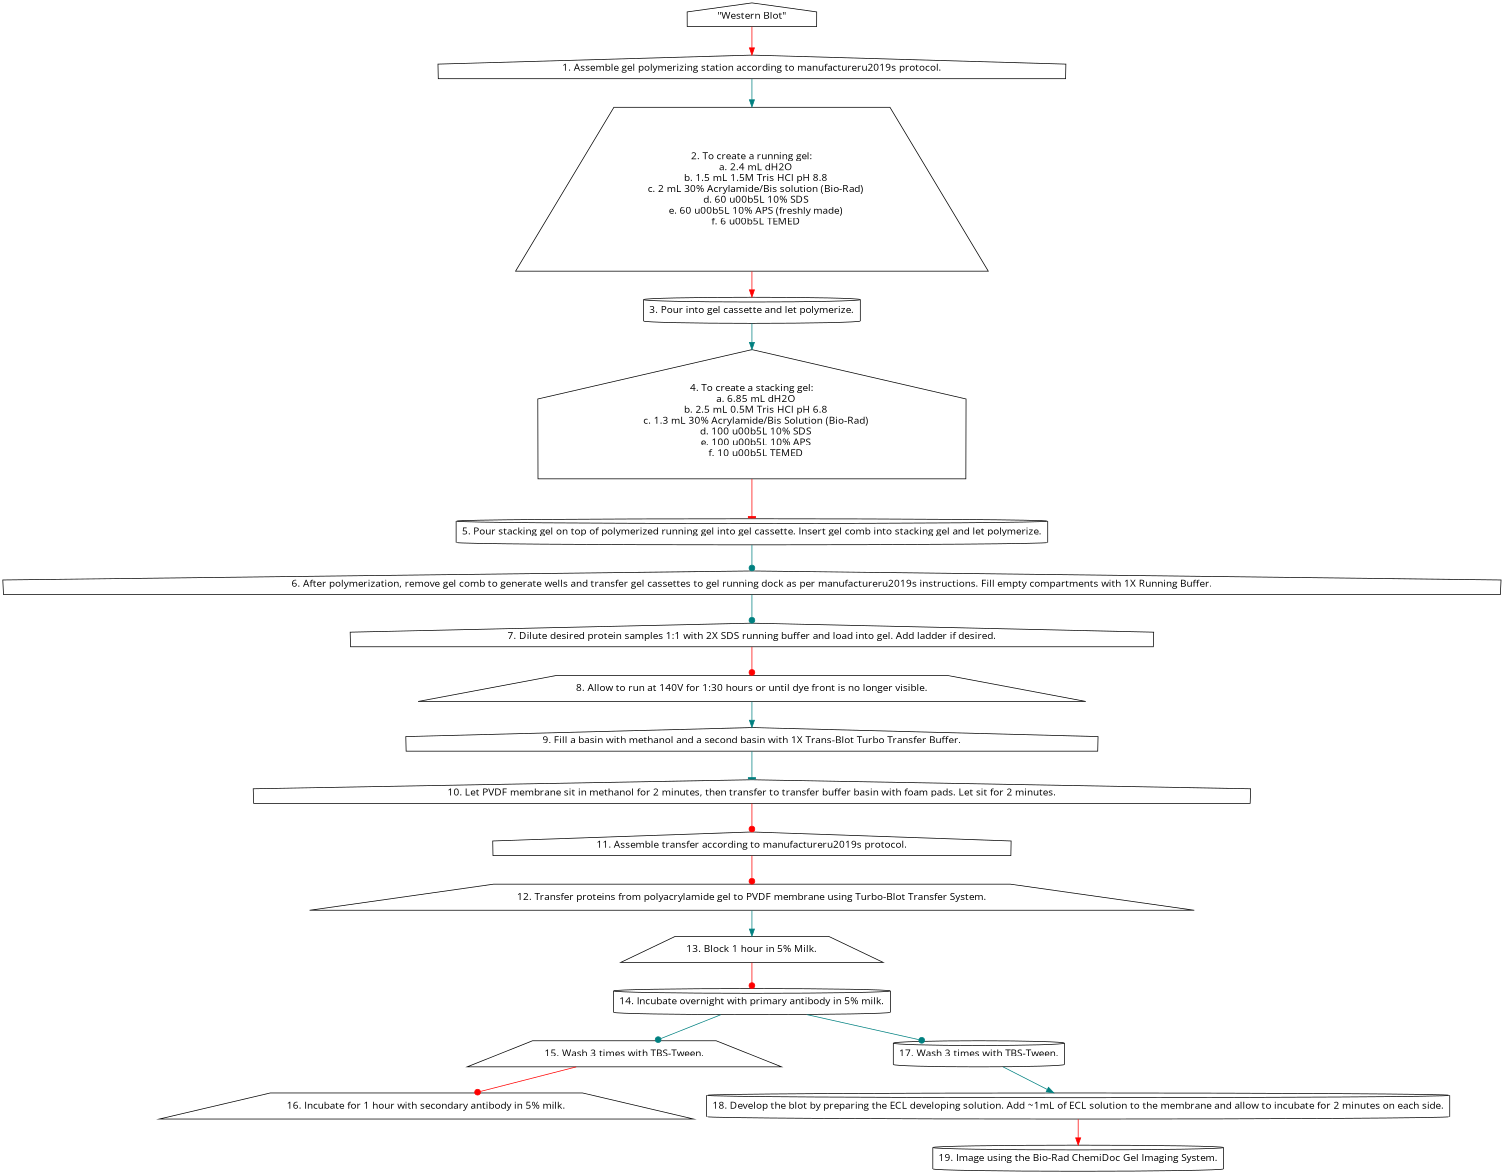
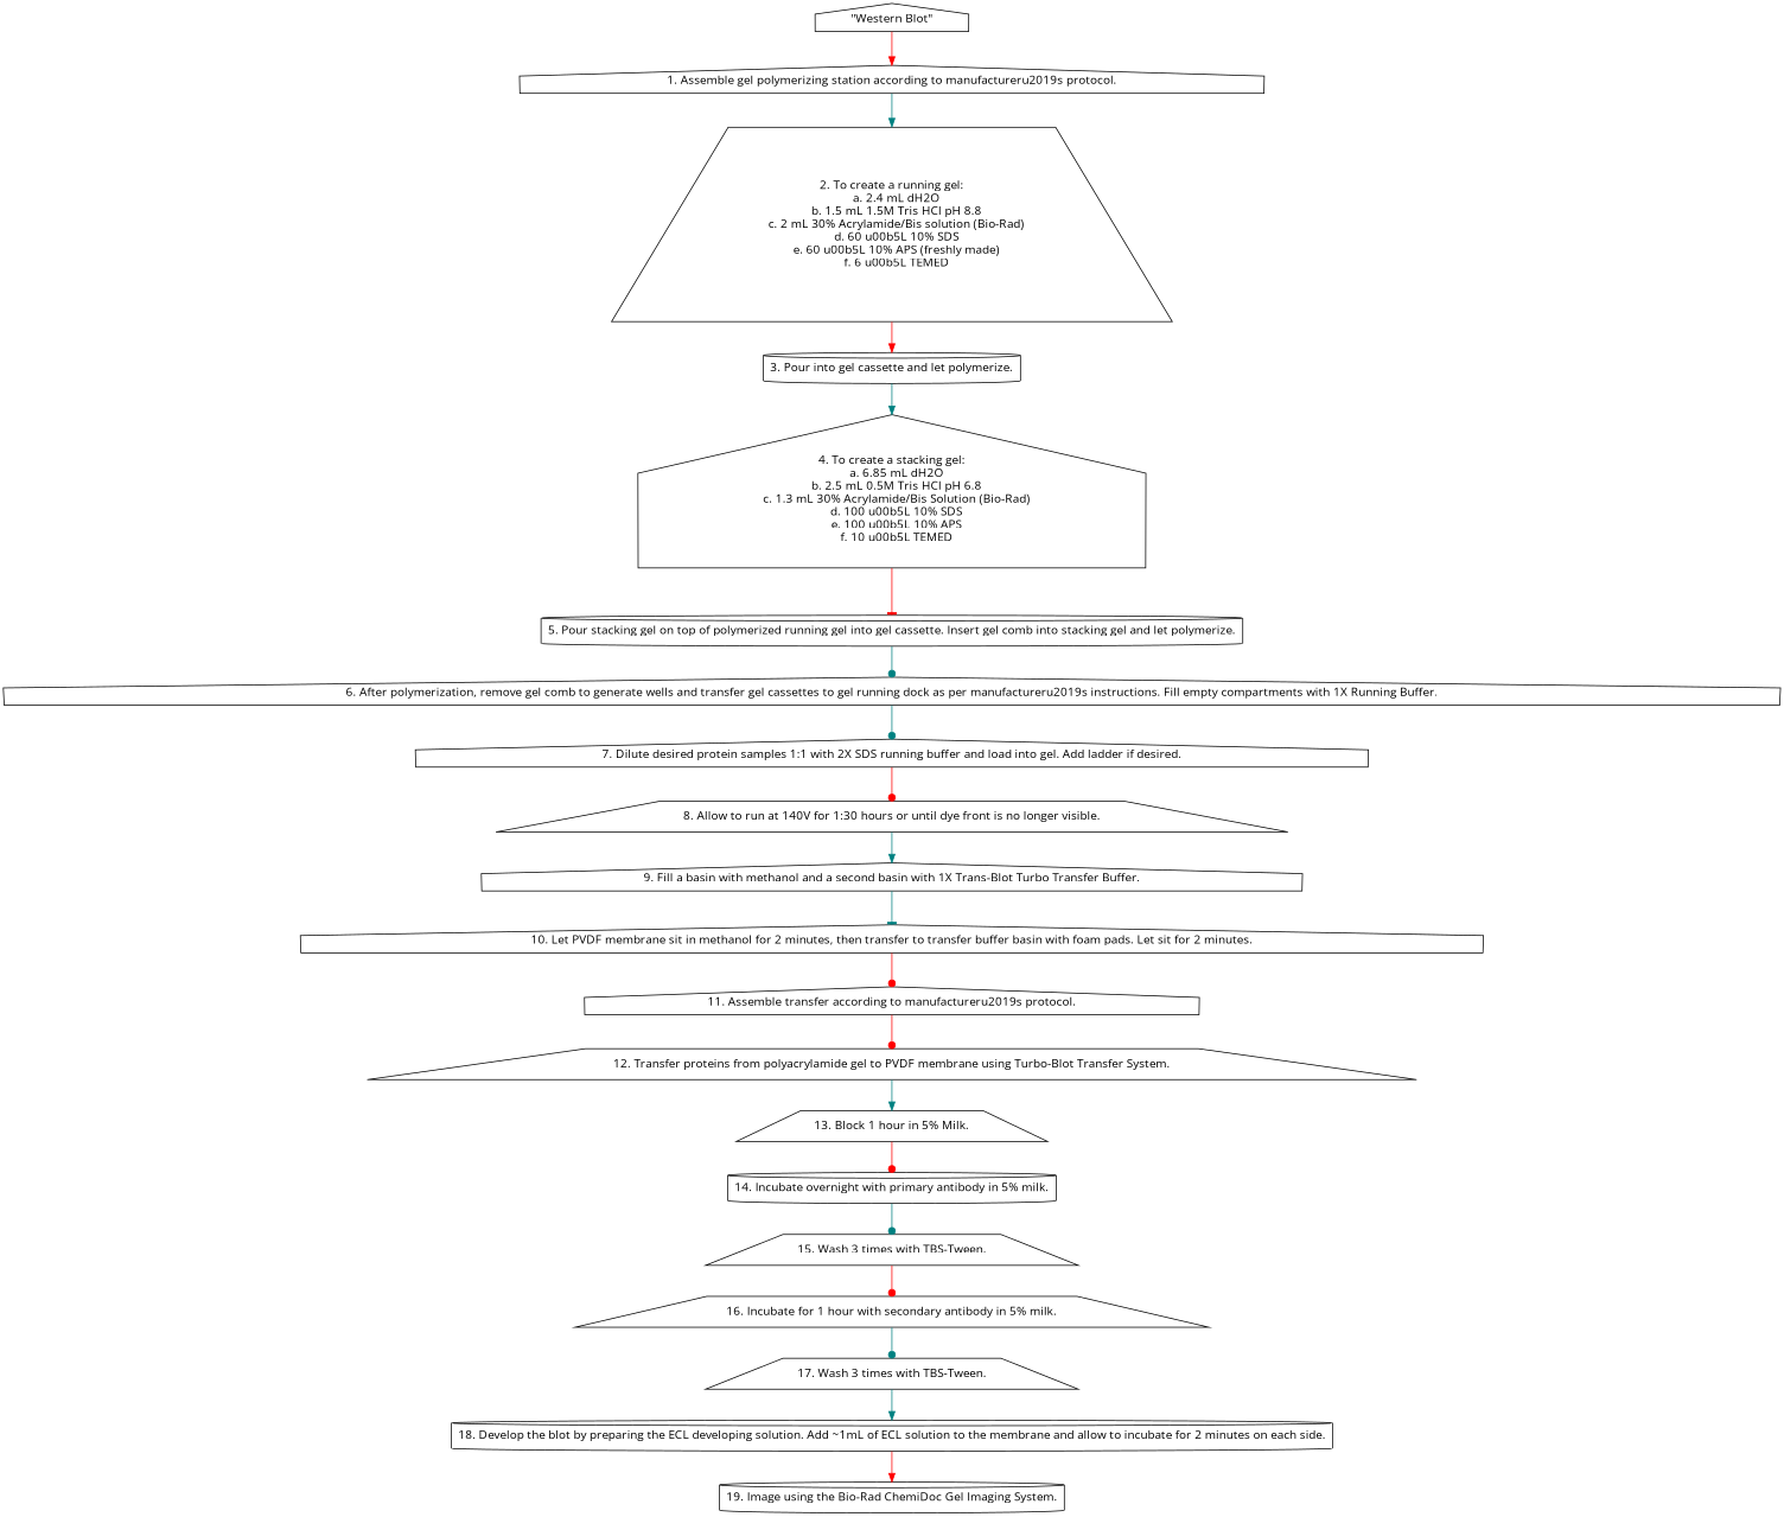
  digraph {
    fontname="Open Sans"
    node [fontname="Open Sans" shape=house]
    edge [arrowhead=dot color=teal fontname="Open Sans"]
    n1 [label="\"Western Blot\""]
    n2 [label="1. Assemble gel polymerizing station according to manufacturer\u2019s protocol."]
    n3 [label="2. To create a running gel:\n   a. 2.4 mL dH2O\n   b. 1.5 mL 1.5M Tris HCl pH 8.8\n   c. 2 mL 30% Acrylamide/Bis solution (Bio-Rad)\n   d. 60 \u00b5L 10% SDS\n   e. 60 \u00b5L 10% APS (freshly made)\n   f. 6 \u00b5L TEMED" shape=trapezium]
    n4 [label="3. Pour into gel cassette and let polymerize." shape=cylinder]
    n5 [label="4. To create a stacking gel:\n   a. 6.85 mL dH2O\n   b. 2.5 mL 0.5M Tris HCl pH 6.8\n   c. 1.3 mL 30% Acrylamide/Bis Solution (Bio-Rad)\n   d. 100 \u00b5L 10% SDS\n   e. 100 \u00b5L 10% APS\n   f. 10 \u00b5L TEMED"]
    n6 [label="5. Pour stacking gel on top of polymerized running gel into gel cassette. Insert gel comb into stacking gel and let polymerize." shape=cylinder]
    n7 [label="6. After polymerization, remove gel comb to generate wells and transfer gel cassettes to gel running dock as per manufacturer\u2019s instructions. Fill empty compartments with 1X Running Buffer."]
    n8 [label="7. Dilute desired protein samples 1:1 with 2X SDS running buffer and load into gel. Add ladder if desired."]
    n9 [label="8. Allow to run at 140V for 1:30 hours or until dye front is no longer visible." shape=trapezium]
    n10 [label="9. Fill a basin with methanol and a second basin with 1X Trans-Blot Turbo Transfer Buffer."]
    n11 [label="10. Let PVDF membrane sit in methanol for 2 minutes, then transfer to transfer buffer basin with foam pads. Let sit for 2 minutes."]
    n12 [label="11. Assemble transfer according to manufacturer\u2019s protocol."]
    n13 [label="12. Transfer proteins from polyacrylamide gel to PVDF membrane using Turbo-Blot Transfer System." shape=trapezium]
    n14 [label="13. Block 1 hour in 5% Milk." shape=trapezium]
    n15 [label="14. Incubate overnight with primary antibody in 5% milk." shape=cylinder]
    n16 [label="15. Wash 3 times with TBS-Tween." shape=trapezium]
    n17 [label="16. Incubate for 1 hour with secondary antibody in 5% milk." shape=trapezium]
-   n18 [label="17. Wash 3 times with TBS-Tween." shape=cylinder]
+   n18 [label="17. Wash 3 times with TBS-Tween." shape=trapezium]
    n19 [label="18. Develop the blot by preparing the ECL developing solution. Add ~1mL of ECL solution to the membrane and allow to incubate for 2 minutes on each side." shape=cylinder]
    n20 [label="19. Image using the Bio-Rad ChemiDoc Gel Imaging System." shape=cylinder]
    n1 -> n2 [arrowhead=normal color=red]
    n2 -> n3 [arrowhead=normal]
    n3 -> n4 [arrowhead=normal color=red]
    n4 -> n5 [arrowhead=normal]
    n5 -> n6 [arrowhead=tee color=red]
    n6 -> n7
    n7 -> n8
    n8 -> n9 [color=red]
    n9 -> n10 [arrowhead=normal]
    n10 -> n11 [arrowhead=tee]
    n11 -> n12 [color=red]
    n12 -> n13 [color=red]
    n13 -> n14 [arrowhead=normal]
    n14 -> n15 [color=red]
    n15 -> n16
    n16 -> n17 [color=red]
-   n15 -> n18
+   n17 -> n18
    n18 -> n19 [arrowhead=normal]
    n19 -> n20 [arrowhead=normal color=red]
  }
